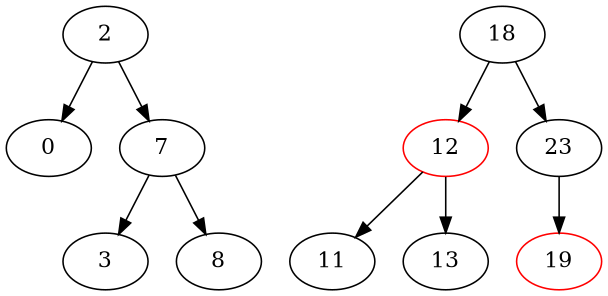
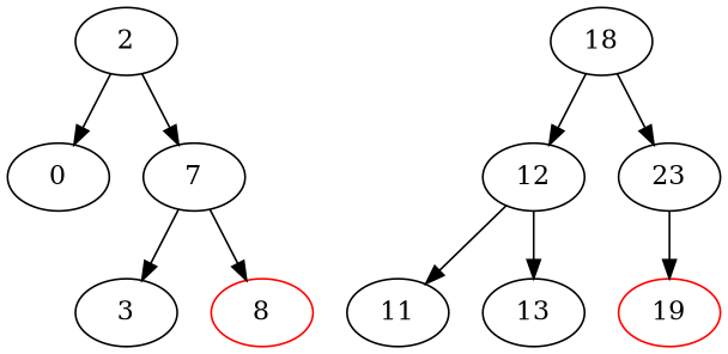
  digraph {
    fontname="DejaVu Serif"
    node [color=black fontname="DejaVu Serif"]
    edge [fontname="DejaVu Serif"]
    2
    0
    7
-   12 [color=red]
+   12
    18
    23
    3
-   8
+   8 [color=red]
    11
    13
    19 [color=red]
    2 -> 0
    2 -> 7
    7 -> 3
    7 -> 8
    12 -> 11
    12 -> 13
    18 -> 12
    18 -> 23
    23 -> 19
  }
